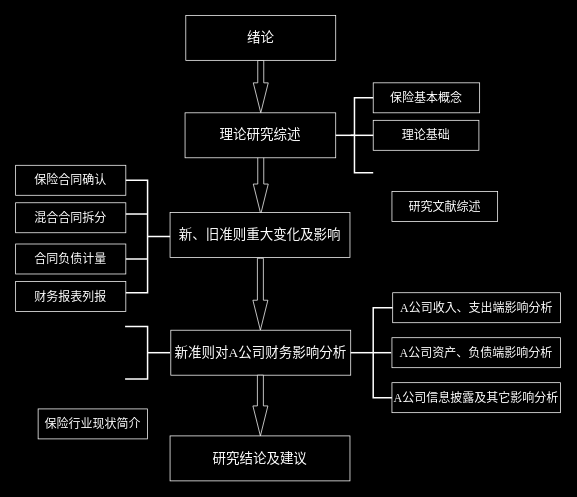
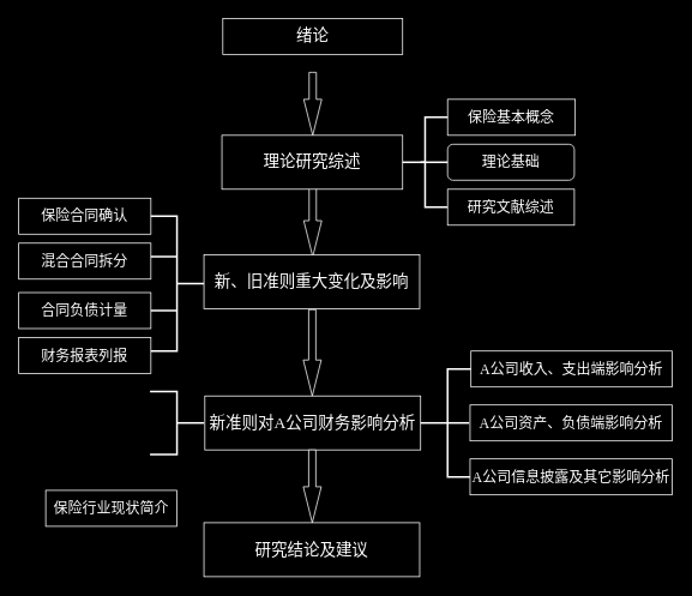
  <mxCell id="0" />
  <mxCell id="1" parent="0" />
  <mxCell id="2" value="" style="html=1;shadow=0;dashed=0;align=center;verticalAlign=middle;shape=mxgraph.arrows2.arrow;dy=0.6;dx=40;direction=south;notch=0;fillColor=#000000;strokeColor=#FFFFFF;fontSize=16;fontStyle=0;fontFamily=Times New Roman;" parent="1" vertex="1"><mxGeometry x="337" y="200" width="20" height="85" as="geometry" /></mxCell>
  <mxCell id="3" style="edgeStyle=none;rounded=0;orthogonalLoop=1;jettySize=auto;html=1;entryX=0.5;entryY=1;entryDx=0;entryDy=0;fontColor=#FFFFFF;strokeColor=#FFFFFF;fontSize=16;fontStyle=0;fontFamily=Times New Roman;" parent="1" edge="1"><mxGeometry relative="1" as="geometry"><mxPoint x="473.255" y="178.755" as="sourcePoint" /><mxPoint x="473.255" y="178.755" as="targetPoint" /></mxGeometry></mxCell>
  <mxCell id="4" value="" style="html=1;shadow=0;dashed=0;align=center;verticalAlign=middle;shape=mxgraph.arrows2.arrow;dy=0.6;dx=40;direction=south;notch=0;labelBackgroundColor=#000000;labelBorderColor=#000000;fillColor=#000000;strokeColor=#FFFFFF;fontSize=16;fontStyle=0;fontFamily=Times New Roman;" parent="1" vertex="1"><mxGeometry x="337" y="80" width="20" height="70" as="geometry" /></mxCell>
  <mxCell id="5" value="新、旧准则重大变化及影响" style="rounded=0;whiteSpace=wrap;html=1;fontSize=18;fillColor=#000000;strokeColor=#FFFFFF;fontColor=#FFFFFF;fontStyle=0;fontFamily=Times New Roman;" parent="1" vertex="1"><mxGeometry x="226" y="283" width="240" height="60" as="geometry" /></mxCell>
  <mxCell id="6" value="理论研究综述" style="rounded=0;whiteSpace=wrap;html=1;fontSize=18;fillColor=#000000;strokeColor=#FFFFFF;fontColor=#FFFFFF;fontStyle=0;fontFamily=Times New Roman;" parent="1" vertex="1"><mxGeometry x="246" y="150" width="201" height="60" as="geometry" /></mxCell>
- <mxCell id="7" value="绪论" style="rounded=0;whiteSpace=wrap;html=1;fontSize=18;fillColor=#000000;strokeColor=#FFFFFF;fontColor=#FFFFFF;fontStyle=0;fontFamily=Times New Roman;" parent="1" vertex="1"><mxGeometry x="247" y="20" width="200" height="60" as="geometry" /></mxCell>
+ <mxCell id="7" value="绪论" style="rounded=0;whiteSpace=wrap;html=1;fontSize=18;fillColor=#000000;strokeColor=#FFFFFF;fontColor=#FFFFFF;fontStyle=0;fontFamily=Times New Roman;" parent="1" vertex="1"><mxGeometry x="247" y="20" width="200" height="40" as="geometry" /></mxCell>
  <mxCell id="8" value="保险基本概念" style="rounded=0;whiteSpace=wrap;html=1;fontSize=16;fontColor=#FFFFFF;strokeColor=#FFFFFF;fillColor=#000000;fontStyle=0;fontFamily=Times New Roman;" parent="1" vertex="1"><mxGeometry x="497" y="110" width="142" height="40" as="geometry" /></mxCell>
- <mxCell id="9" value="理论基础" style="rounded=0;whiteSpace=wrap;html=1;fontSize=16;fontColor=#FFFFFF;strokeColor=#FFFFFF;fillColor=#000000;fontStyle=0;fontFamily=Times New Roman;" parent="1" vertex="1"><mxGeometry x="497" y="160" width="141" height="40" as="geometry" /></mxCell>
+ <mxCell id="9" value="理论基础" style="whiteSpace=wrap;html=1;fontSize=16;fontColor=#FFFFFF;strokeColor=#FFFFFF;fillColor=#000000;fontStyle=0;fontFamily=Times New Roman;rounded=1;" parent="1" vertex="1"><mxGeometry x="497" y="160" width="141" height="40" as="geometry" /></mxCell>
  <mxCell id="10" value="" style="strokeWidth=2;html=1;shape=mxgraph.flowchart.annotation_2;align=left;labelPosition=right;pointerEvents=1;strokeColor=#FFFFFF;fontSize=16;fontStyle=0;fontFamily=Times New Roman;" parent="1" vertex="1"><mxGeometry x="447" y="130" width="50" height="100" as="geometry" /></mxCell>
  <mxCell id="11" value="" style="line;strokeWidth=2;html=1;strokeColor=#FFFFFF;fontColor=#FFFFFF;fontSize=16;fontStyle=0;fontFamily=Times New Roman;" parent="1" vertex="1"><mxGeometry x="467" y="175" width="30" height="10" as="geometry" /></mxCell>
- <mxCell id="12" value="研究文献综述" style="rounded=0;whiteSpace=wrap;html=1;fontSize=16;fontColor=#FFFFFF;strokeColor=#FFFFFF;fillColor=#000000;fontStyle=0;fontFamily=Times New Roman;" parent="1" vertex="1"><mxGeometry x="522" y="255" width="141" height="40" as="geometry" /></mxCell>
+ <mxCell id="12" value="研究文献综述" style="rounded=0;whiteSpace=wrap;html=1;fontSize=16;fontColor=#FFFFFF;strokeColor=#FFFFFF;fillColor=#000000;fontStyle=0;fontFamily=Times New Roman;" parent="1" vertex="1"><mxGeometry x="497" y="210" width="141" height="40" as="geometry" /></mxCell>
  <mxCell id="13" value="" style="strokeWidth=2;html=1;shape=mxgraph.flowchart.annotation_2;align=left;labelPosition=right;pointerEvents=1;rotation=-180;strokeColor=#FFFFFF;fontSize=16;fontStyle=0;fontFamily=Times New Roman;" parent="1" vertex="1"><mxGeometry x="166" y="240" width="60" height="150" as="geometry" /></mxCell>
  <mxCell id="14" value="" style="line;strokeWidth=2;html=1;strokeColor=#FFFFFF;fontSize=16;fontStyle=0;fontFamily=Times New Roman;" parent="1" vertex="1"><mxGeometry x="166" y="280" width="30" height="10" as="geometry" /></mxCell>
  <mxCell id="15" value="" style="line;strokeWidth=2;html=1;strokeColor=#FFFFFF;fontSize=16;fontStyle=0;fontFamily=Times New Roman;" parent="1" vertex="1"><mxGeometry x="166" y="340" width="30" height="10" as="geometry" /></mxCell>
  <mxCell id="16" value="保险合同确认" style="rounded=0;whiteSpace=wrap;html=1;fontColor=#FFFFFF;fillColor=#000000;strokeColor=#FFFFFF;fontSize=16;fontStyle=0;fontFamily=Times New Roman;" parent="1" vertex="1"><mxGeometry x="20" y="220" width="147" height="40" as="geometry" /></mxCell>
  <mxCell id="17" value="混合合同拆分" style="rounded=0;whiteSpace=wrap;html=1;fontColor=#FFFFFF;fillColor=#000000;strokeColor=#FFFFFF;fontSize=16;fontStyle=0;fontFamily=Times New Roman;" parent="1" vertex="1"><mxGeometry x="20" y="270" width="147" height="40" as="geometry" /></mxCell>
  <mxCell id="18" value="合同负债计量" style="rounded=0;whiteSpace=wrap;html=1;fontColor=#FFFFFF;fillColor=#000000;strokeColor=#FFFFFF;fontSize=16;fontStyle=0;fontFamily=Times New Roman;" parent="1" vertex="1"><mxGeometry x="20" y="325" width="147" height="40" as="geometry" /></mxCell>
  <mxCell id="19" value="财务报表列报" style="rounded=0;whiteSpace=wrap;html=1;fontColor=#FFFFFF;fillColor=#000000;strokeColor=#FFFFFF;fontSize=16;fontStyle=0;fontFamily=Times New Roman;" parent="1" vertex="1"><mxGeometry x="20" y="375" width="147" height="40" as="geometry" /></mxCell>
  <mxCell id="20" value="" style="html=1;shadow=0;dashed=0;align=center;verticalAlign=middle;shape=mxgraph.arrows2.arrow;dy=0.6;dx=40;direction=south;notch=0;fillColor=#000000;strokeColor=#FFFFFF;fontSize=16;fontStyle=0;fontFamily=Times New Roman;" parent="1" vertex="1"><mxGeometry x="336.5" y="344" width="20" height="96" as="geometry" /></mxCell>
  <mxCell id="21" value="新准则对A公司财务影响分析" style="rounded=0;whiteSpace=wrap;html=1;fontSize=18;fontColor=#FFFFFF;strokeColor=#FFFFFF;fillColor=#000000;fontStyle=0;fontFamily=Times New Roman;" parent="1" vertex="1"><mxGeometry x="227" y="440" width="240" height="60" as="geometry" /></mxCell>
  <mxCell id="22" value="" style="html=1;shadow=0;dashed=0;align=center;verticalAlign=middle;shape=mxgraph.arrows2.arrow;dy=0.6;dx=40;direction=south;notch=0;strokeColor=#FFFFFF;fillColor=#000000;fontSize=16;fontStyle=0;fontFamily=Times New Roman;" parent="1" vertex="1"><mxGeometry x="336.5" y="500" width="20" height="81" as="geometry" /></mxCell>
  <mxCell id="23" value="研究结论及建议" style="rounded=0;whiteSpace=wrap;html=1;fontSize=18;fillColor=#000000;strokeColor=#FFFFFF;fontColor=#FFFFFF;fontStyle=0;fontFamily=Times New Roman;" parent="1" vertex="1"><mxGeometry x="226" y="581" width="240" height="60" as="geometry" /></mxCell>
  <mxCell id="24" value="" style="strokeWidth=2;html=1;shape=mxgraph.flowchart.annotation_2;align=left;labelPosition=right;pointerEvents=1;rotation=0;labelBackgroundColor=none;labelBorderColor=#FFFFFF;fillColor=#FFFFFF;strokeColor=#FFFFFF;fontSize=16;fontStyle=0;fontFamily=Times New Roman;" parent="1" vertex="1"><mxGeometry x="467" y="410" width="60" height="120" as="geometry" /></mxCell>
  <mxCell id="25" value="A公司收入、支出端影响分析" style="rounded=0;whiteSpace=wrap;html=1;fontSize=16;strokeColor=#FFFFFF;fillColor=#000000;fontColor=#FFFFFF;fontStyle=0;fontFamily=Times New Roman;" parent="1" vertex="1"><mxGeometry x="523" y="390" width="224" height="40" as="geometry" /></mxCell>
  <mxCell id="26" value="" style="strokeWidth=2;html=1;shape=mxgraph.flowchart.annotation_2;align=left;labelPosition=right;pointerEvents=1;rotation=-180;strokeColor=#FFFFFF;fontSize=16;fontStyle=0;fontFamily=Times New Roman;" parent="1" vertex="1"><mxGeometry x="166" y="435" width="60" height="70" as="geometry" /></mxCell>
  <mxCell id="27" value="保险行业现状简介" style="rounded=0;whiteSpace=wrap;html=1;fontColor=#FFFFFF;fillColor=#000000;strokeColor=#FFFFFF;fontSize=16;fontStyle=0;fontFamily=Times New Roman;" parent="1" vertex="1"><mxGeometry x="50" y="545" width="146" height="40" as="geometry" /></mxCell>
  <mxCell id="28" value="A公司资产、负债端影响分析" style="rounded=0;whiteSpace=wrap;html=1;fontSize=16;strokeColor=#FFFFFF;fillColor=#000000;fontColor=#FFFFFF;fontStyle=0;fontFamily=Times New Roman;" parent="1" vertex="1"><mxGeometry x="522" y="450" width="225" height="40" as="geometry" /></mxCell>
  <mxCell id="29" value="A公司信息披露及其它影响分析" style="rounded=0;whiteSpace=wrap;html=1;fontSize=16;strokeColor=#FFFFFF;fillColor=#000000;fontColor=#FFFFFF;fontStyle=0;fontFamily=Times New Roman;" parent="1" vertex="1"><mxGeometry x="522" y="510" width="225" height="40" as="geometry" /></mxCell>
  <mxCell id="30" value="" style="line;strokeWidth=2;html=1;strokeColor=#FFFFFF;fontSize=16;fontStyle=0;fontFamily=Times New Roman;" parent="1" vertex="1"><mxGeometry x="497" y="465" width="24" height="10" as="geometry" /></mxCell>
